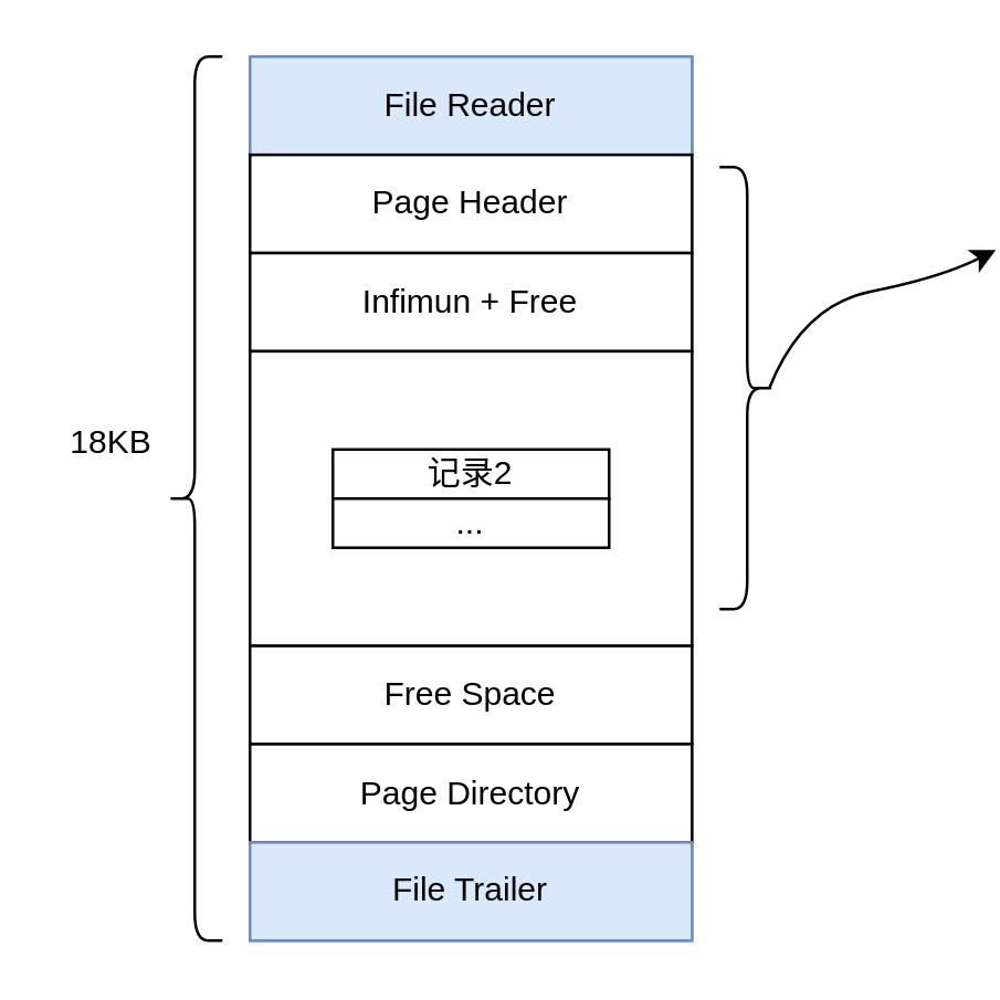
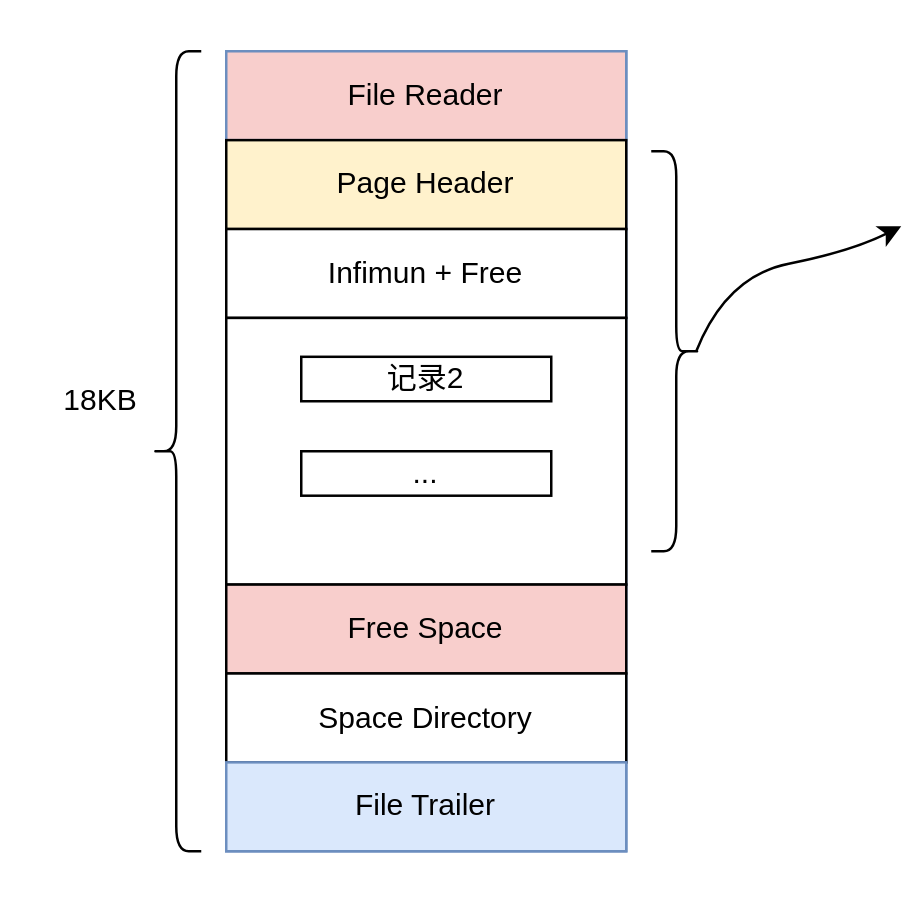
  <mxCell id="0" />
  <mxCell id="1" parent="0" />
  <mxCell id="2" value="" style="group" vertex="1" connectable="0" parent="1"><mxGeometry x="20" y="20" width="320" height="320" as="geometry" /></mxCell>
  <mxCell id="3" value="" style="group;fillColor=#dae8fc;strokeColor=#6c8ebf;" vertex="1" connectable="0" parent="2"><mxGeometry x="70" width="160" height="320" as="geometry" /></mxCell>
- <mxCell id="4" value="File Reader" style="rounded=0;whiteSpace=wrap;html=1;fillColor=#dae8fc;strokeColor=#6c8ebf;" vertex="1" parent="3"><mxGeometry width="160" height="35.556" as="geometry" /></mxCell>
- <mxCell id="5" value="Page Header" style="rounded=0;whiteSpace=wrap;html=1;" vertex="1" parent="3"><mxGeometry y="35.556" width="160" height="35.556" as="geometry" /></mxCell>
+ <mxCell id="4" value="File Reader" style="rounded=0;whiteSpace=wrap;html=1;fillColor=#f8cecc;strokeColor=#6c8ebf;" vertex="1" parent="3"><mxGeometry width="160" height="35.556" as="geometry" /></mxCell>
+ <mxCell id="5" value="Page Header" style="rounded=0;whiteSpace=wrap;html=1;fillColor=#fff2cc;" vertex="1" parent="3"><mxGeometry y="35.556" width="160" height="35.556" as="geometry" /></mxCell>
  <mxCell id="6" value="Infimun + Free" style="rounded=0;whiteSpace=wrap;html=1;" vertex="1" parent="3"><mxGeometry y="71.111" width="160" height="35.556" as="geometry" /></mxCell>
  <mxCell id="7" value="" style="rounded=0;whiteSpace=wrap;html=1;" vertex="1" parent="3"><mxGeometry y="106.667" width="160" height="106.667" as="geometry" /></mxCell>
- <mxCell id="8" value="记录2" style="rounded=0;whiteSpace=wrap;html=1;" vertex="1" parent="3"><mxGeometry x="30" y="142.222" width="100" height="17.778" as="geometry" /></mxCell>
+ <mxCell id="8" value="记录2" style="rounded=0;whiteSpace=wrap;html=1;" vertex="1" parent="3"><mxGeometry x="30" y="122.222" width="100" height="17.778" as="geometry" /></mxCell>
  <mxCell id="9" value="..." style="rounded=0;whiteSpace=wrap;html=1;" vertex="1" parent="3"><mxGeometry x="30" y="160" width="100" height="17.778" as="geometry" /></mxCell>
- <mxCell id="10" value="Free Space" style="rounded=0;whiteSpace=wrap;html=1;" vertex="1" parent="3"><mxGeometry y="213.333" width="160" height="35.556" as="geometry" /></mxCell>
- <mxCell id="11" value="Page Directory" style="rounded=0;whiteSpace=wrap;html=1;" vertex="1" parent="3"><mxGeometry y="248.889" width="160" height="35.556" as="geometry" /></mxCell>
+ <mxCell id="10" value="Free Space" style="rounded=0;whiteSpace=wrap;html=1;fillColor=#f8cecc;" vertex="1" parent="3"><mxGeometry y="213.333" width="160" height="35.556" as="geometry" /></mxCell>
+ <mxCell id="11" value="Space Directory" style="rounded=0;whiteSpace=wrap;html=1;" vertex="1" parent="3"><mxGeometry y="248.889" width="160" height="35.556" as="geometry" /></mxCell>
  <mxCell id="12" value="File Trailer" style="rounded=0;whiteSpace=wrap;html=1;fillColor=#dae8fc;strokeColor=#6c8ebf;" vertex="1" parent="3"><mxGeometry y="284.444" width="160" height="35.556" as="geometry" /></mxCell>
  <mxCell id="13" value="" style="curved=1;endArrow=classic;html=1;exitX=0.1;exitY=0.5;exitDx=0;exitDy=0;exitPerimeter=0;" edge="1" parent="2" source="14"><mxGeometry width="50" height="50" relative="1" as="geometry"><mxPoint x="270" y="100" as="sourcePoint" /><mxPoint x="340" y="70" as="targetPoint" /><Array as="points"><mxPoint x="270" y="90" /><mxPoint x="320" y="80" /></Array></mxGeometry></mxCell>
  <mxCell id="14" value="" style="shape=curlyBracket;whiteSpace=wrap;html=1;rounded=1;rotation=-180;" vertex="1" parent="2"><mxGeometry x="240" y="40" width="20" height="160" as="geometry" /></mxCell>
  <mxCell id="15" value="" style="shape=curlyBracket;whiteSpace=wrap;html=1;rounded=1;" vertex="1" parent="2"><mxGeometry x="40" width="20" height="320" as="geometry" /></mxCell>
  <mxCell id="16" value="18KB" style="text;html=1;strokeColor=none;fillColor=none;align=center;verticalAlign=middle;whiteSpace=wrap;rounded=0;" vertex="1" parent="2"><mxGeometry y="130" width="40" height="20" as="geometry" /></mxCell>
